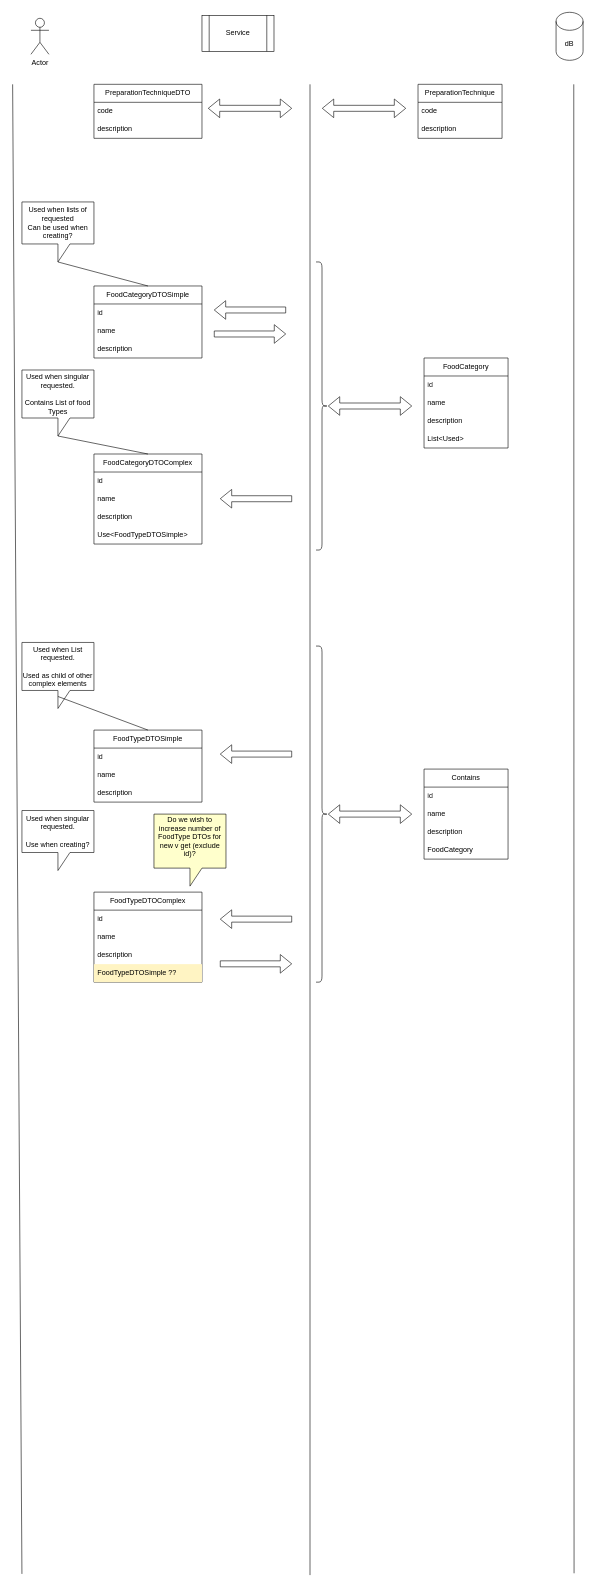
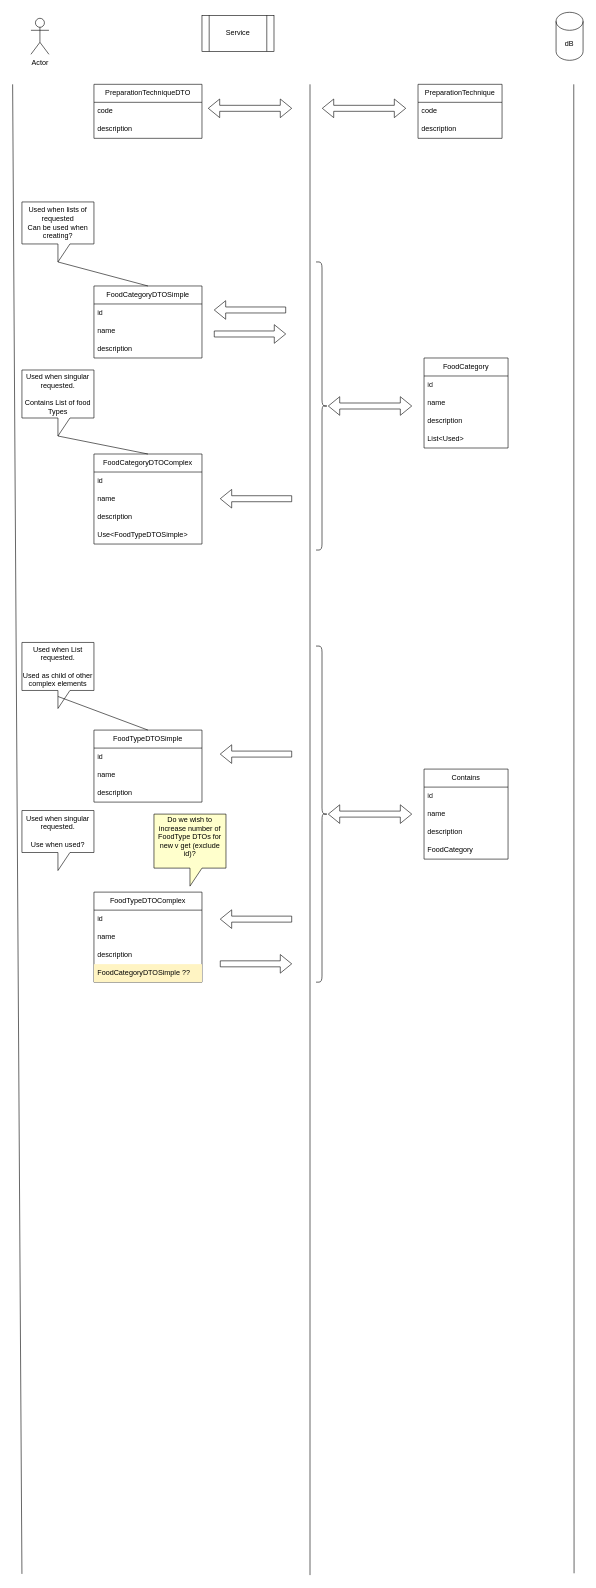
  <mxCell id="0" />
  <mxCell id="1" parent="0" />
  <mxCell id="2" value="Actor" style="shape=umlActor;verticalLabelPosition=bottom;verticalAlign=top;html=1;outlineConnect=0;" parent="1" vertex="1"><mxGeometry x="51" y="30" width="30" height="60" as="geometry" /></mxCell>
  <mxCell id="3" value="" style="endArrow=none;html=1;rounded=0;" parent="1" edge="1"><mxGeometry width="50" height="50" relative="1" as="geometry"><mxPoint x="36" y="2622" as="sourcePoint" /><mxPoint x="20.5" y="140" as="targetPoint" /></mxGeometry></mxCell>
  <mxCell id="4" value="" style="endArrow=none;html=1;rounded=0;" parent="1" edge="1"><mxGeometry width="50" height="50" relative="1" as="geometry"><mxPoint x="516" y="2624" as="sourcePoint" /><mxPoint x="516" y="140" as="targetPoint" /></mxGeometry></mxCell>
  <mxCell id="5" value="" style="endArrow=none;html=1;rounded=0;" parent="1" edge="1"><mxGeometry width="50" height="50" relative="1" as="geometry"><mxPoint x="956" y="2621" as="sourcePoint" /><mxPoint x="955.5" y="140" as="targetPoint" /></mxGeometry></mxCell>
  <mxCell id="6" value="Service" style="shape=process;whiteSpace=wrap;html=1;backgroundOutline=1;" parent="1" vertex="1"><mxGeometry x="336" y="25" width="120" height="60" as="geometry" /></mxCell>
  <mxCell id="7" value="dB" style="shape=cylinder3;whiteSpace=wrap;html=1;boundedLbl=1;backgroundOutline=1;size=15;" parent="1" vertex="1"><mxGeometry x="926" y="20" width="45" height="80" as="geometry" /></mxCell>
  <mxCell id="8" value="PreparationTechnique" style="swimlane;fontStyle=0;childLayout=stackLayout;horizontal=1;startSize=30;horizontalStack=0;resizeParent=1;resizeParentMax=0;resizeLast=0;collapsible=1;marginBottom=0;whiteSpace=wrap;html=1;" parent="1" vertex="1"><mxGeometry x="696" y="140" width="140" height="90" as="geometry" /></mxCell>
  <mxCell id="9" value="code" style="text;strokeColor=none;fillColor=none;align=left;verticalAlign=middle;spacingLeft=4;spacingRight=4;overflow=hidden;points=[[0,0.5],[1,0.5]];portConstraint=eastwest;rotatable=0;whiteSpace=wrap;html=1;" parent="8" vertex="1"><mxGeometry y="30" width="140" height="30" as="geometry" /></mxCell>
  <mxCell id="10" value="description" style="text;strokeColor=none;fillColor=none;align=left;verticalAlign=middle;spacingLeft=4;spacingRight=4;overflow=hidden;points=[[0,0.5],[1,0.5]];portConstraint=eastwest;rotatable=0;whiteSpace=wrap;html=1;" parent="8" vertex="1"><mxGeometry y="60" width="140" height="30" as="geometry" /></mxCell>
  <mxCell id="11" value="PreparationTechniqueDTO" style="swimlane;fontStyle=0;childLayout=stackLayout;horizontal=1;startSize=30;horizontalStack=0;resizeParent=1;resizeParentMax=0;resizeLast=0;collapsible=1;marginBottom=0;whiteSpace=wrap;html=1;" parent="1" vertex="1"><mxGeometry y="140" width="180" height="90" as="geometry" x="156" /></mxCell>
  <mxCell id="12" value="code" style="text;strokeColor=none;fillColor=none;align=left;verticalAlign=middle;spacingLeft=4;spacingRight=4;overflow=hidden;points=[[0,0.5],[1,0.5]];portConstraint=eastwest;rotatable=0;whiteSpace=wrap;html=1;" parent="11" vertex="1"><mxGeometry y="30" width="180" height="30" as="geometry" /></mxCell>
  <mxCell id="13" value="description" style="text;strokeColor=none;fillColor=none;align=left;verticalAlign=middle;spacingLeft=4;spacingRight=4;overflow=hidden;points=[[0,0.5],[1,0.5]];portConstraint=eastwest;rotatable=0;whiteSpace=wrap;html=1;" parent="11" vertex="1"><mxGeometry y="60" width="180" height="30" as="geometry" /></mxCell>
  <mxCell id="14" value="" style="shape=flexArrow;endArrow=classic;startArrow=classic;html=1;rounded=0;" parent="1" edge="1"><mxGeometry width="100" height="100" relative="1" as="geometry"><mxPoint x="346" y="180" as="sourcePoint" /><mxPoint x="486" y="180" as="targetPoint" /></mxGeometry></mxCell>
  <mxCell id="15" value="" style="shape=flexArrow;endArrow=classic;startArrow=classic;html=1;rounded=0;" parent="1" edge="1"><mxGeometry width="100" height="100" relative="1" as="geometry"><mxPoint x="536" y="180" as="sourcePoint" /><mxPoint x="676" y="180" as="targetPoint" /></mxGeometry></mxCell>
  <mxCell id="16" value="Contains" style="swimlane;fontStyle=0;childLayout=stackLayout;horizontal=1;startSize=30;horizontalStack=0;resizeParent=1;resizeParentMax=0;resizeLast=0;collapsible=1;marginBottom=0;whiteSpace=wrap;html=1;" parent="1" vertex="1"><mxGeometry x="706" y="1281" width="140" height="150" as="geometry" /></mxCell>
  <mxCell id="17" value="id" style="text;strokeColor=none;fillColor=none;align=left;verticalAlign=middle;spacingLeft=4;spacingRight=4;overflow=hidden;points=[[0,0.5],[1,0.5]];portConstraint=eastwest;rotatable=0;whiteSpace=wrap;html=1;" parent="16" vertex="1"><mxGeometry y="30" width="140" height="30" as="geometry" /></mxCell>
  <mxCell id="18" value="name" style="text;strokeColor=none;fillColor=none;align=left;verticalAlign=middle;spacingLeft=4;spacingRight=4;overflow=hidden;points=[[0,0.5],[1,0.5]];portConstraint=eastwest;rotatable=0;whiteSpace=wrap;html=1;" parent="16" vertex="1"><mxGeometry y="60" width="140" height="30" as="geometry" /></mxCell>
  <mxCell id="19" value="description" style="text;strokeColor=none;fillColor=none;align=left;verticalAlign=middle;spacingLeft=4;spacingRight=4;overflow=hidden;points=[[0,0.5],[1,0.5]];portConstraint=eastwest;rotatable=0;whiteSpace=wrap;html=1;" parent="16" vertex="1"><mxGeometry y="90" width="140" height="30" as="geometry" /></mxCell>
  <mxCell id="20" value="FoodCategory" style="text;strokeColor=none;fillColor=none;align=left;verticalAlign=middle;spacingLeft=4;spacingRight=4;overflow=hidden;points=[[0,0.5],[1,0.5]];portConstraint=eastwest;rotatable=0;whiteSpace=wrap;html=1;" parent="16" vertex="1"><mxGeometry y="120" width="140" height="30" as="geometry" /></mxCell>
  <mxCell id="21" value="FoodCategory" style="swimlane;fontStyle=0;childLayout=stackLayout;horizontal=1;startSize=30;horizontalStack=0;resizeParent=1;resizeParentMax=0;resizeLast=0;collapsible=1;marginBottom=0;whiteSpace=wrap;html=1;" parent="1" vertex="1"><mxGeometry x="706" y="596" width="140" height="150" as="geometry" /></mxCell>
  <mxCell id="22" value="id" style="text;strokeColor=none;fillColor=none;align=left;verticalAlign=middle;spacingLeft=4;spacingRight=4;overflow=hidden;points=[[0,0.5],[1,0.5]];portConstraint=eastwest;rotatable=0;whiteSpace=wrap;html=1;" parent="21" vertex="1"><mxGeometry y="30" width="140" height="30" as="geometry" /></mxCell>
  <mxCell id="23" value="name" style="text;strokeColor=none;fillColor=none;align=left;verticalAlign=middle;spacingLeft=4;spacingRight=4;overflow=hidden;points=[[0,0.5],[1,0.5]];portConstraint=eastwest;rotatable=0;whiteSpace=wrap;html=1;" parent="21" vertex="1"><mxGeometry y="60" width="140" height="30" as="geometry" /></mxCell>
  <mxCell id="24" value="description" style="text;strokeColor=none;fillColor=none;align=left;verticalAlign=middle;spacingLeft=4;spacingRight=4;overflow=hidden;points=[[0,0.5],[1,0.5]];portConstraint=eastwest;rotatable=0;whiteSpace=wrap;html=1;" parent="21" vertex="1"><mxGeometry y="90" width="140" height="30" as="geometry" /></mxCell>
  <mxCell id="25" value="List&amp;lt;Used&amp;gt;" style="text;strokeColor=none;fillColor=none;align=left;verticalAlign=middle;spacingLeft=4;spacingRight=4;overflow=hidden;points=[[0,0.5],[1,0.5]];portConstraint=eastwest;rotatable=0;whiteSpace=wrap;html=1;" parent="21" vertex="1"><mxGeometry y="120" width="140" height="30" as="geometry" /></mxCell>
  <mxCell id="26" value="" style="shape=flexArrow;endArrow=classic;startArrow=classic;html=1;rounded=0;" parent="1" edge="1"><mxGeometry width="100" height="100" relative="1" as="geometry"><mxPoint x="546" y="676" as="sourcePoint" /><mxPoint x="686" y="676" as="targetPoint" /></mxGeometry></mxCell>
  <mxCell id="27" value="FoodCategoryDTOSimple" style="swimlane;fontStyle=0;childLayout=stackLayout;horizontal=1;startSize=30;horizontalStack=0;resizeParent=1;resizeParentMax=0;resizeLast=0;collapsible=1;marginBottom=0;whiteSpace=wrap;html=1;" parent="1" vertex="1"><mxGeometry y="476" width="180" height="120" as="geometry" x="156" /></mxCell>
  <mxCell id="28" value="id" style="text;strokeColor=none;fillColor=none;align=left;verticalAlign=middle;spacingLeft=4;spacingRight=4;overflow=hidden;points=[[0,0.5],[1,0.5]];portConstraint=eastwest;rotatable=0;whiteSpace=wrap;html=1;" parent="27" vertex="1"><mxGeometry y="30" width="180" height="30" as="geometry" /></mxCell>
  <mxCell id="29" value="name" style="text;strokeColor=none;fillColor=none;align=left;verticalAlign=middle;spacingLeft=4;spacingRight=4;overflow=hidden;points=[[0,0.5],[1,0.5]];portConstraint=eastwest;rotatable=0;whiteSpace=wrap;html=1;" parent="27" vertex="1"><mxGeometry y="60" width="180" height="30" as="geometry" /></mxCell>
  <mxCell id="30" value="description" style="text;strokeColor=none;fillColor=none;align=left;verticalAlign=middle;spacingLeft=4;spacingRight=4;overflow=hidden;points=[[0,0.5],[1,0.5]];portConstraint=eastwest;rotatable=0;whiteSpace=wrap;html=1;" parent="27" vertex="1"><mxGeometry y="90" width="180" height="30" as="geometry" /></mxCell>
  <mxCell id="31" value="" style="shape=flexArrow;endArrow=classic;html=1;rounded=0;" parent="1" edge="1"><mxGeometry width="50" height="50" relative="1" as="geometry"><mxPoint x="476" y="516" as="sourcePoint" /><mxPoint x="356" y="516" as="targetPoint" /></mxGeometry></mxCell>
  <mxCell id="32" value="Used when lists of requested&lt;div&gt;Can be used when creating?&lt;/div&gt;" style="shape=callout;whiteSpace=wrap;html=1;perimeter=calloutPerimeter;" parent="1" vertex="1"><mxGeometry x="36" y="336" width="120" height="100" as="geometry" /></mxCell>
  <mxCell id="33" value="" style="endArrow=none;html=1;rounded=0;exitX=0;exitY=0;exitDx=60;exitDy=100;exitPerimeter=0;entryX=0.5;entryY=0;entryDx=0;entryDy=0;" parent="1" source="32" target="27" edge="1"><mxGeometry width="50" height="50" relative="1" as="geometry"><mxPoint x="616" y="616" as="sourcePoint" /><mxPoint x="666" y="566" as="targetPoint" /></mxGeometry></mxCell>
  <mxCell id="34" value="" style="shape=flexArrow;endArrow=classic;html=1;rounded=0;" parent="1" edge="1"><mxGeometry width="50" height="50" relative="1" as="geometry"><mxPoint x="356" y="556" as="sourcePoint" /><mxPoint x="476" y="556" as="targetPoint" /></mxGeometry></mxCell>
  <mxCell id="35" value="FoodCategoryDTOComplex" style="swimlane;fontStyle=0;childLayout=stackLayout;horizontal=1;startSize=30;horizontalStack=0;resizeParent=1;resizeParentMax=0;resizeLast=0;collapsible=1;marginBottom=0;whiteSpace=wrap;html=1;" parent="1" vertex="1"><mxGeometry y="756" width="180" height="150" as="geometry" x="156" /></mxCell>
  <mxCell id="36" value="id" style="text;strokeColor=none;fillColor=none;align=left;verticalAlign=middle;spacingLeft=4;spacingRight=4;overflow=hidden;points=[[0,0.5],[1,0.5]];portConstraint=eastwest;rotatable=0;whiteSpace=wrap;html=1;" parent="35" vertex="1"><mxGeometry y="30" width="180" height="30" as="geometry" /></mxCell>
  <mxCell id="37" value="name" style="text;strokeColor=none;fillColor=none;align=left;verticalAlign=middle;spacingLeft=4;spacingRight=4;overflow=hidden;points=[[0,0.5],[1,0.5]];portConstraint=eastwest;rotatable=0;whiteSpace=wrap;html=1;" parent="35" vertex="1"><mxGeometry y="60" width="180" height="30" as="geometry" /></mxCell>
  <mxCell id="38" value="description" style="text;strokeColor=none;fillColor=none;align=left;verticalAlign=middle;spacingLeft=4;spacingRight=4;overflow=hidden;points=[[0,0.5],[1,0.5]];portConstraint=eastwest;rotatable=0;whiteSpace=wrap;html=1;" parent="35" vertex="1"><mxGeometry y="90" width="180" height="30" as="geometry" /></mxCell>
  <mxCell id="39" value="Use&amp;lt;FoodTypeDTOSimple&amp;gt;" style="text;strokeColor=none;fillColor=none;align=left;verticalAlign=middle;spacingLeft=4;spacingRight=4;overflow=hidden;points=[[0,0.5],[1,0.5]];portConstraint=eastwest;rotatable=0;whiteSpace=wrap;html=1;" parent="35" vertex="1"><mxGeometry y="120" width="180" height="30" as="geometry" /></mxCell>
  <mxCell id="40" value="Used when singular requested.&lt;div&gt;&lt;br&gt;&lt;div&gt;Contains List of food Types&lt;/div&gt;&lt;/div&gt;" style="shape=callout;whiteSpace=wrap;html=1;perimeter=calloutPerimeter;" parent="1" vertex="1"><mxGeometry x="36" y="616" width="120" height="110" as="geometry" /></mxCell>
  <mxCell id="41" value="" style="endArrow=none;html=1;rounded=0;exitX=0;exitY=0;exitDx=60;exitDy=110;exitPerimeter=0;entryX=0.5;entryY=0;entryDx=0;entryDy=0;" parent="1" source="40" target="35" edge="1"><mxGeometry width="50" height="50" relative="1" as="geometry"><mxPoint x="616" y="616" as="sourcePoint" /><mxPoint x="666" y="566" as="targetPoint" /></mxGeometry></mxCell>
  <mxCell id="42" value="" style="shape=flexArrow;endArrow=classic;html=1;rounded=0;" parent="1" edge="1"><mxGeometry width="50" height="50" relative="1" as="geometry"><mxPoint x="486" y="830.5" as="sourcePoint" /><mxPoint x="366" y="830.5" as="targetPoint" /></mxGeometry></mxCell>
  <mxCell id="43" value="" style="shape=curlyBracket;whiteSpace=wrap;html=1;rounded=1;flipH=1;labelPosition=right;verticalLabelPosition=middle;align=left;verticalAlign=middle;" parent="1" vertex="1"><mxGeometry x="526" y="436" width="20" height="480" as="geometry" /></mxCell>
  <mxCell id="44" value="" style="shape=flexArrow;endArrow=classic;startArrow=classic;html=1;rounded=0;" parent="1" edge="1"><mxGeometry width="100" height="100" relative="1" as="geometry"><mxPoint x="546" y="1356" as="sourcePoint" /><mxPoint x="686" y="1356" as="targetPoint" /></mxGeometry></mxCell>
  <mxCell id="45" value="" style="shape=curlyBracket;whiteSpace=wrap;html=1;rounded=1;flipH=1;labelPosition=right;verticalLabelPosition=middle;align=left;verticalAlign=middle;" parent="1" vertex="1"><mxGeometry x="526" y="1076" width="20" height="560" as="geometry" /></mxCell>
  <mxCell id="46" value="FoodTypeDTOComplex" style="swimlane;fontStyle=0;childLayout=stackLayout;horizontal=1;startSize=30;horizontalStack=0;resizeParent=1;resizeParentMax=0;resizeLast=0;collapsible=1;marginBottom=0;whiteSpace=wrap;html=1;" parent="1" vertex="1"><mxGeometry y="1486" width="180" height="150" as="geometry" x="156" /></mxCell>
  <mxCell id="47" value="id" style="text;strokeColor=none;fillColor=none;align=left;verticalAlign=middle;spacingLeft=4;spacingRight=4;overflow=hidden;points=[[0,0.5],[1,0.5]];portConstraint=eastwest;rotatable=0;whiteSpace=wrap;html=1;" parent="46" vertex="1"><mxGeometry y="30" width="180" height="30" as="geometry" /></mxCell>
  <mxCell id="48" value="name" style="text;strokeColor=none;fillColor=none;align=left;verticalAlign=middle;spacingLeft=4;spacingRight=4;overflow=hidden;points=[[0,0.5],[1,0.5]];portConstraint=eastwest;rotatable=0;whiteSpace=wrap;html=1;" parent="46" vertex="1"><mxGeometry y="60" width="180" height="30" as="geometry" /></mxCell>
  <mxCell id="49" value="description" style="text;strokeColor=none;fillColor=none;align=left;verticalAlign=middle;spacingLeft=4;spacingRight=4;overflow=hidden;points=[[0,0.5],[1,0.5]];portConstraint=eastwest;rotatable=0;whiteSpace=wrap;html=1;" parent="46" vertex="1"><mxGeometry y="90" width="180" height="30" as="geometry" /></mxCell>
- <mxCell id="50" value="FoodTypeDTOSimple ??" style="text;strokeColor=none;fillColor=#FFF4C3;align=left;verticalAlign=middle;spacingLeft=4;spacingRight=4;overflow=hidden;points=[[0,0.5],[1,0.5]];portConstraint=eastwest;rotatable=0;whiteSpace=wrap;html=1;" parent="46" vertex="1"><mxGeometry y="120" width="180" height="30" as="geometry" /></mxCell>
- <mxCell id="51" value="Used when singular requested.&lt;div&gt;&lt;br&gt;&lt;div&gt;Use when creating?&lt;/div&gt;&lt;/div&gt;" style="shape=callout;whiteSpace=wrap;html=1;perimeter=calloutPerimeter;" parent="1" vertex="1"><mxGeometry x="36" y="1350" width="120" height="100" as="geometry" /></mxCell>
+ <mxCell id="50" value="FoodCategoryDTOSimple ??" style="text;strokeColor=none;fillColor=#FFF4C3;align=left;verticalAlign=middle;spacingLeft=4;spacingRight=4;overflow=hidden;points=[[0,0.5],[1,0.5]];portConstraint=eastwest;rotatable=0;whiteSpace=wrap;html=1;" parent="46" vertex="1"><mxGeometry y="120" width="180" height="30" as="geometry" /></mxCell>
+ <mxCell id="51" value="Used when singular requested.&lt;div&gt;&lt;br&gt;&lt;div&gt;Use when used?&lt;/div&gt;&lt;/div&gt;" style="shape=callout;whiteSpace=wrap;html=1;perimeter=calloutPerimeter;" parent="1" vertex="1"><mxGeometry x="36" y="1350" width="120" height="100" as="geometry" /></mxCell>
  <mxCell id="52" value="" style="shape=flexArrow;endArrow=classic;html=1;rounded=0;" parent="1" edge="1"><mxGeometry width="50" height="50" relative="1" as="geometry"><mxPoint x="486" y="1531" as="sourcePoint" /><mxPoint x="366" y="1531" as="targetPoint" /></mxGeometry></mxCell>
  <mxCell id="53" value="" style="shape=flexArrow;endArrow=classic;html=1;rounded=0;" parent="1" edge="1"><mxGeometry width="50" height="50" relative="1" as="geometry"><mxPoint x="366" y="1605.5" as="sourcePoint" /><mxPoint x="486" y="1605.5" as="targetPoint" /></mxGeometry></mxCell>
  <mxCell id="54" value="Do we wish to increase number of FoodType DTOs for new v get (exclude id)?&lt;div&gt;&lt;br&gt;&lt;/div&gt;" style="shape=callout;whiteSpace=wrap;html=1;perimeter=calloutPerimeter;fillColor=light-dark(#FFFFCC,var(--ge-dark-color, #121212));" parent="1" vertex="1"><mxGeometry x="256" y="1356" width="120" height="120" as="geometry" /></mxCell>
  <mxCell id="55" value="FoodTypeDTOSimple" style="swimlane;fontStyle=0;childLayout=stackLayout;horizontal=1;startSize=30;horizontalStack=0;resizeParent=1;resizeParentMax=0;resizeLast=0;collapsible=1;marginBottom=0;whiteSpace=wrap;html=1;" parent="1" vertex="1"><mxGeometry y="1216" width="180" height="120" as="geometry" x="156" /></mxCell>
  <mxCell id="56" value="id" style="text;strokeColor=none;fillColor=none;align=left;verticalAlign=middle;spacingLeft=4;spacingRight=4;overflow=hidden;points=[[0,0.5],[1,0.5]];portConstraint=eastwest;rotatable=0;whiteSpace=wrap;html=1;" parent="55" vertex="1"><mxGeometry y="30" width="180" height="30" as="geometry" /></mxCell>
  <mxCell id="57" value="name" style="text;strokeColor=none;fillColor=none;align=left;verticalAlign=middle;spacingLeft=4;spacingRight=4;overflow=hidden;points=[[0,0.5],[1,0.5]];portConstraint=eastwest;rotatable=0;whiteSpace=wrap;html=1;" parent="55" vertex="1"><mxGeometry y="60" width="180" height="30" as="geometry" /></mxCell>
  <mxCell id="58" value="description" style="text;strokeColor=none;fillColor=none;align=left;verticalAlign=middle;spacingLeft=4;spacingRight=4;overflow=hidden;points=[[0,0.5],[1,0.5]];portConstraint=eastwest;rotatable=0;whiteSpace=wrap;html=1;" parent="55" vertex="1"><mxGeometry y="90" width="180" height="30" as="geometry" /></mxCell>
  <mxCell id="59" value="" style="shape=flexArrow;endArrow=classic;html=1;rounded=0;" parent="1" edge="1"><mxGeometry width="50" height="50" relative="1" as="geometry"><mxPoint x="486" y="1256" as="sourcePoint" /><mxPoint x="366" y="1256" as="targetPoint" /></mxGeometry></mxCell>
  <mxCell id="60" value="Used when List requested.&lt;div&gt;&lt;br&gt;&lt;div&gt;Used as child of other complex elements&lt;/div&gt;&lt;/div&gt;" style="shape=callout;whiteSpace=wrap;html=1;perimeter=calloutPerimeter;" parent="1" vertex="1"><mxGeometry x="36" y="1070" width="120" height="110" as="geometry" /></mxCell>
  <mxCell id="61" value="" style="endArrow=none;html=1;rounded=0;exitX=0.5;exitY=0;exitDx=0;exitDy=0;entryX=0;entryY=0;entryDx=60;entryDy=90;entryPerimeter=0;" parent="1" source="55" target="60" edge="1"><mxGeometry width="50" height="50" relative="1" as="geometry"><mxPoint x="236" y="1206" as="sourcePoint" /><mxPoint x="396" y="1176" as="targetPoint" /></mxGeometry></mxCell>
